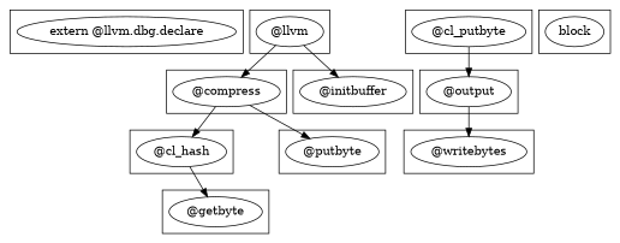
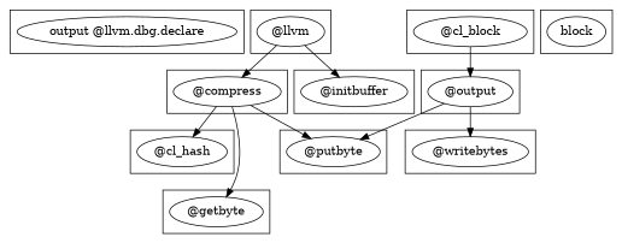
  digraph {
-   n1 [label="extern @llvm.dbg.declare"]
+   n1 [label="output @llvm.dbg.declare"]
    n2 [label="@putbyte"]
    n3 [label="@llvm"]
    n4 [label="@compress"]
-   n5 [label="@cl_putbyte"]
+   n5 [label="@cl_block"]
    n6 [label="@output"]
    n7 [label="@writebytes"]
    n8 [label="@cl_hash"]
    n9 [label="@getbyte"]
    n10 [label="@initbuffer"]
    n11 [label=block]
    subgraph cluster_1 {
      n1
    }
    subgraph cluster_2 {
      n2
    }
    subgraph cluster_3 {
      n3
    }
    subgraph cluster_4 {
      n4
    }
    subgraph cluster_5 {
      n5
    }
    subgraph cluster_6 {
      n6
    }
    subgraph cluster_7 {
      n7
    }
    subgraph cluster_8 {
      n8
    }
    subgraph cluster_9 {
      n9
    }
    subgraph cluster_10 {
      n10
    }
    subgraph cluster_11 {
      n11
    }
    n3 -> n4
    n3 -> n10
    n4 -> n2
    n4 -> n8
-   n8 -> n9
+   n4 -> n9
    n5 -> n6
+   n6 -> n2
    n6 -> n7
  }
